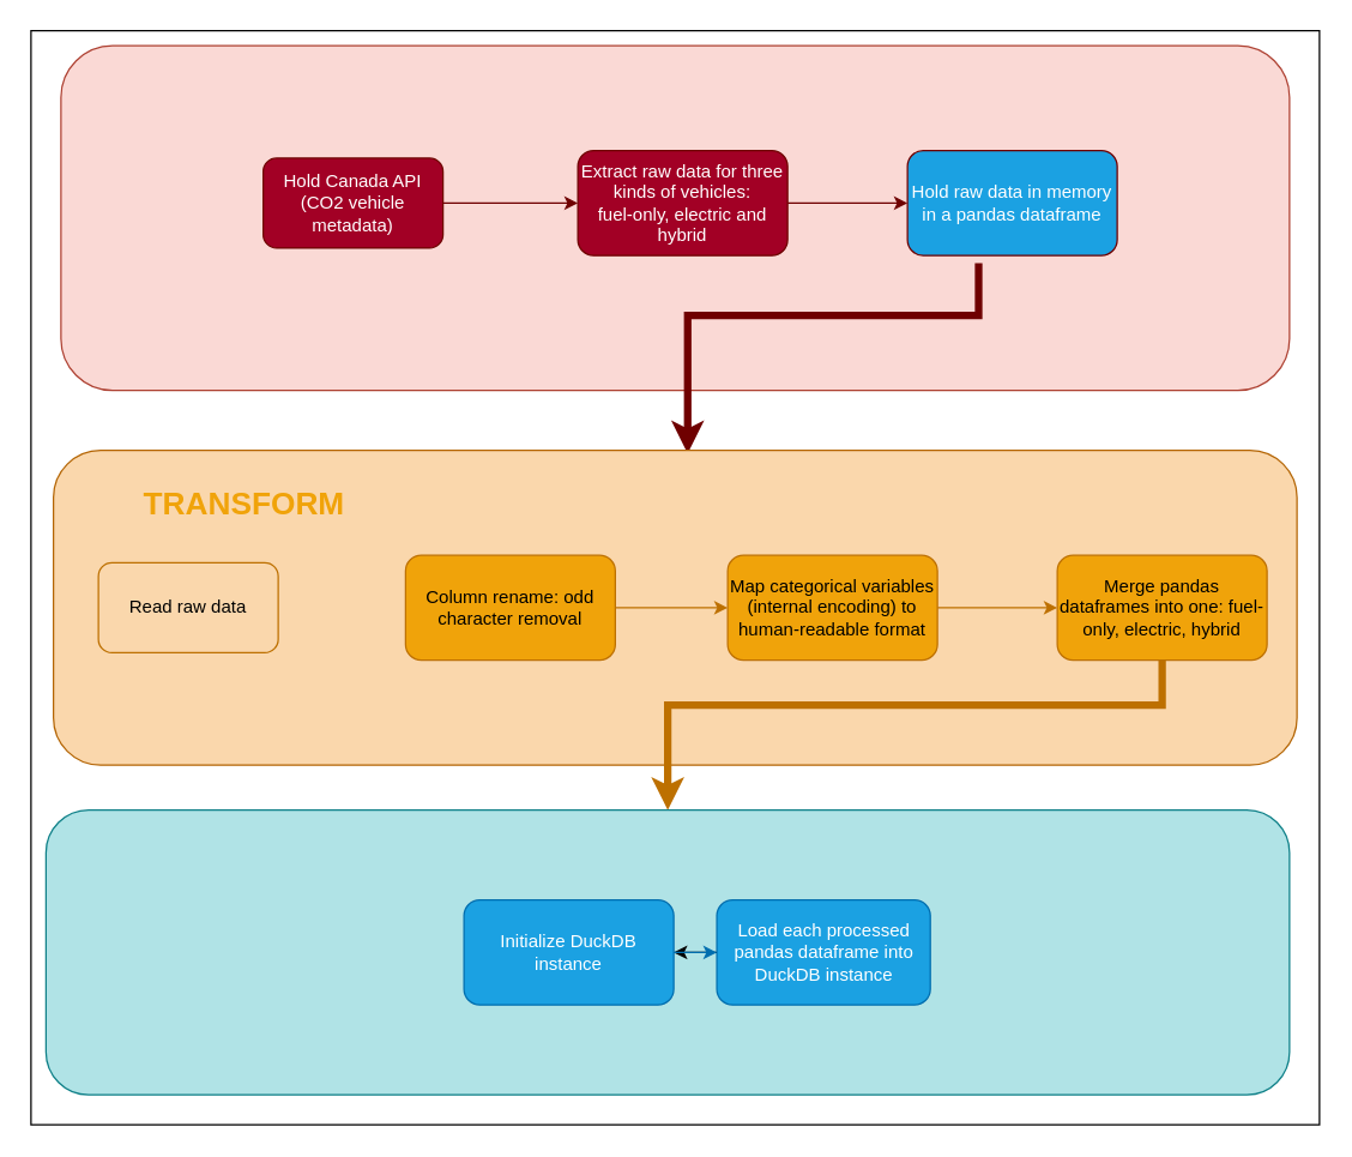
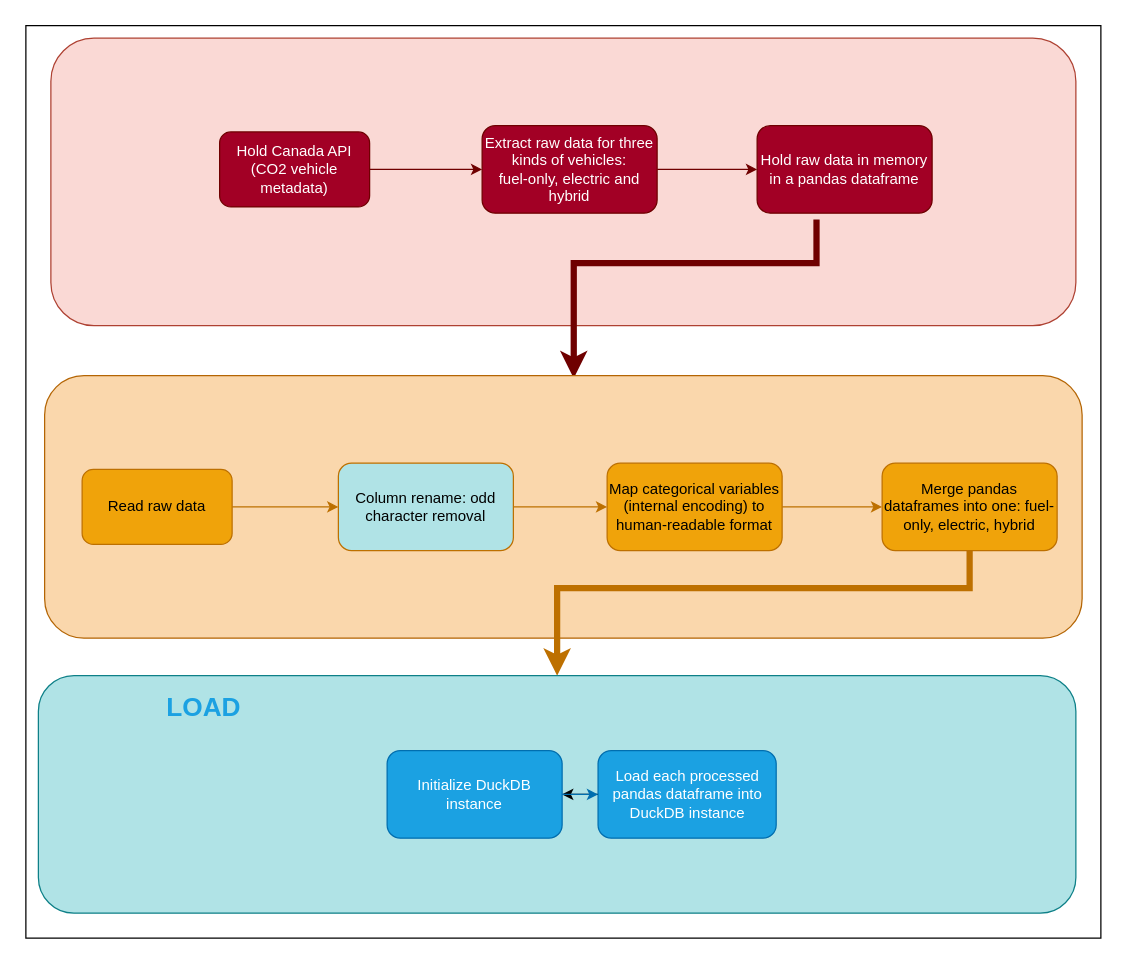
  <mxCell id="0" />
  <mxCell id="1" parent="0" />
  <mxCell id="2" value="" style="rounded=0;whiteSpace=wrap;html=1;fillColor=#FFFFFF;" parent="1" vertex="1"><mxGeometry width="860" height="730" as="geometry" x="20" y="20" /></mxCell>
  <mxCell id="3" value="" style="rounded=1;whiteSpace=wrap;html=1;fillColor=#fad9d5;strokeColor=#ae4132;" parent="1" vertex="1"><mxGeometry x="40" y="30" width="820" height="230" as="geometry" /></mxCell>
  <mxCell id="4" value="" style="edgeStyle=orthogonalEdgeStyle;rounded=0;orthogonalLoop=1;jettySize=auto;html=1;fillColor=#a20025;strokeColor=#6F0000;" parent="1" source="5" target="7" edge="1"><mxGeometry relative="1" as="geometry" /></mxCell>
  <mxCell id="5" value="Hold Canada API (CO2 vehicle metadata)" style="rounded=1;whiteSpace=wrap;html=1;fillColor=#a20025;fontColor=#ffffff;strokeColor=#6F0000;" parent="1" vertex="1"><mxGeometry x="175" y="105" width="120" height="60" as="geometry" /></mxCell>
  <mxCell id="6" value="" style="edgeStyle=orthogonalEdgeStyle;rounded=0;orthogonalLoop=1;jettySize=auto;html=1;fillColor=#a20025;strokeColor=#6F0000;" parent="1" source="7" target="9" edge="1"><mxGeometry relative="1" as="geometry" /></mxCell>
  <mxCell id="7" value="Extract raw data for three kinds of vehicles:&lt;br&gt;fuel-only, electric and hybrid" style="rounded=1;whiteSpace=wrap;html=1;fillColor=#a20025;fontColor=#ffffff;strokeColor=#6F0000;" parent="1" vertex="1"><mxGeometry x="385" y="100" width="140" height="70" as="geometry" /></mxCell>
  <mxCell id="8" value="" style="edgeStyle=orthogonalEdgeStyle;rounded=0;orthogonalLoop=1;jettySize=auto;html=1;fillColor=#a20025;strokeColor=#6F0000;strokeWidth=5;entryX=0.51;entryY=0.01;entryDx=0;entryDy=0;entryPerimeter=0;" parent="1" target="10" edge="1"><mxGeometry relative="1" as="geometry"><mxPoint x="652.5" y="175" as="sourcePoint" /><mxPoint x="480" y="310" as="targetPoint" /><Array as="points"><mxPoint x="653" y="210" /><mxPoint x="458" y="210" /></Array></mxGeometry></mxCell>
- <mxCell id="9" value="Hold raw data in memory in a pandas dataframe" style="rounded=1;whiteSpace=wrap;html=1;fillColor=#1ba1e2;fontColor=#ffffff;strokeColor=#6F0000;" parent="1" vertex="1"><mxGeometry x="605" y="100" width="140" height="70" as="geometry" /></mxCell>
+ <mxCell id="9" value="Hold raw data in memory in a pandas dataframe" style="rounded=1;whiteSpace=wrap;html=1;fillColor=#a20025;fontColor=#ffffff;strokeColor=#6F0000;" parent="1" vertex="1"><mxGeometry x="605" y="100" width="140" height="70" as="geometry" /></mxCell>
  <mxCell id="10" value="" style="whiteSpace=wrap;html=1;rounded=1;fillColor=#fad7ac;strokeColor=#b46504;" parent="1" vertex="1"><mxGeometry x="35" y="300" width="830" height="210" as="geometry" /></mxCell>
- <mxCell id="12" value="Read raw data" style="rounded=1;whiteSpace=wrap;html=1;fillColor=#fad7ac;fontColor=#000000;strokeColor=#BD7000;" parent="1" vertex="1"><mxGeometry x="65" y="375" width="120" height="60" as="geometry" /></mxCell>
+ <mxCell id="11" value="" style="edgeStyle=orthogonalEdgeStyle;rounded=0;orthogonalLoop=1;jettySize=auto;html=1;fillColor=#f0a30a;strokeColor=#BD7000;" parent="1" source="12" target="14" edge="1"><mxGeometry relative="1" as="geometry" /></mxCell>
+ <mxCell id="12" value="Read raw data" style="rounded=1;whiteSpace=wrap;html=1;fillColor=#f0a30a;fontColor=#000000;strokeColor=#BD7000;" parent="1" vertex="1"><mxGeometry x="65" y="375" width="120" height="60" as="geometry" /></mxCell>
  <mxCell id="13" value="" style="edgeStyle=orthogonalEdgeStyle;rounded=0;orthogonalLoop=1;jettySize=auto;html=1;fillColor=#f0a30a;strokeColor=#BD7000;" parent="1" source="14" target="17" edge="1"><mxGeometry relative="1" as="geometry" /></mxCell>
- <mxCell id="14" value="Column rename: odd character removal" style="rounded=1;whiteSpace=wrap;html=1;fillColor=#F0A30A;fontColor=#000000;strokeColor=#BD7000;" parent="1" vertex="1"><mxGeometry x="270" y="370" width="140" height="70" as="geometry" /></mxCell>
+ <mxCell id="14" value="Column rename: odd character removal" style="rounded=1;whiteSpace=wrap;html=1;fillColor=#b0e3e6;fontColor=#000000;strokeColor=#BD7000;" parent="1" vertex="1"><mxGeometry x="270" y="370" width="140" height="70" as="geometry" /></mxCell>
  <mxCell id="15" value="" style="edgeStyle=orthogonalEdgeStyle;rounded=0;orthogonalLoop=1;jettySize=auto;html=1;exitX=0.5;exitY=1;exitDx=0;exitDy=0;fillColor=#f0a30a;strokeColor=#BD7000;strokeWidth=5;entryX=0.5;entryY=0;entryDx=0;entryDy=0;" parent="1" source="23" target="18" edge="1"><mxGeometry relative="1" as="geometry"><mxPoint x="655" y="460" as="sourcePoint" /><mxPoint x="480" y="590" as="targetPoint" /><Array as="points"><mxPoint x="775" y="470" /><mxPoint x="445" y="470" /></Array></mxGeometry></mxCell>
  <mxCell id="16" value="" style="edgeStyle=orthogonalEdgeStyle;rounded=0;orthogonalLoop=1;jettySize=auto;html=1;fillColor=#f0a30a;strokeColor=#BD7000;" parent="1" source="17" target="23" edge="1"><mxGeometry relative="1" as="geometry" /></mxCell>
  <mxCell id="17" value="Map categorical variables (internal encoding) to human-readable format" style="rounded=1;whiteSpace=wrap;html=1;fillColor=#f0a30a;fontColor=#000000;strokeColor=#BD7000;" parent="1" vertex="1"><mxGeometry x="485" y="370" width="140" height="70" as="geometry" /></mxCell>
  <mxCell id="18" value="" style="whiteSpace=wrap;html=1;rounded=1;fillColor=#b0e3e6;strokeColor=#0e8088;" parent="1" vertex="1"><mxGeometry x="30" y="540" width="830" height="190" as="geometry" /></mxCell>
  <mxCell id="19" value="" style="edgeStyle=orthogonalEdgeStyle;rounded=0;orthogonalLoop=1;jettySize=auto;html=1;" edge="1" parent="1" source="20" target="22"><mxGeometry relative="1" as="geometry" /></mxCell>
  <mxCell id="20" value="Load each processed pandas dataframe into DuckDB instance" style="rounded=1;whiteSpace=wrap;html=1;fillColor=#1BA1E2;fontColor=#ffffff;strokeColor=#006EAF;" parent="1" vertex="1"><mxGeometry x="477.75" y="600" width="142.5" height="70" as="geometry" /></mxCell>
  <mxCell id="21" style="edgeStyle=orthogonalEdgeStyle;rounded=0;orthogonalLoop=1;jettySize=auto;html=1;entryX=0;entryY=0.5;entryDx=0;entryDy=0;fillColor=#1ba1e2;strokeColor=#006EAF;" edge="1" parent="1" source="22" target="20"><mxGeometry relative="1" as="geometry" /></mxCell>
  <mxCell id="22" value="Initialize DuckDB instance" style="rounded=1;whiteSpace=wrap;html=1;fillColor=#1ba1e2;fontColor=#ffffff;strokeColor=#006EAF;" parent="1" vertex="1"><mxGeometry x="309" y="600" width="140" height="70" as="geometry" /></mxCell>
  <mxCell id="23" value="Merge pandas dataframes into one: fuel-only, electric, hybrid" style="rounded=1;whiteSpace=wrap;html=1;fillColor=#f0a30a;fontColor=#000000;strokeColor=#BD7000;" parent="1" vertex="1"><mxGeometry x="705" y="370" width="140" height="70" as="geometry" /></mxCell>
- <mxCell id="24" value="&lt;font color=&quot;#f0a30a&quot; style=&quot;font-size: 21px;&quot;&gt;&lt;b style=&quot;&quot;&gt;TRANSFORM&lt;/b&gt;&lt;/font&gt;" style="text;html=1;strokeColor=none;fillColor=none;align=center;verticalAlign=middle;whiteSpace=wrap;rounded=0;" parent="1" vertex="1"><mxGeometry x="50" y="320" width="225" height="30" as="geometry" /></mxCell>
+ <mxCell id="25" value="&lt;font color=&quot;#1ba1e2&quot; style=&quot;font-size: 21px;&quot;&gt;&lt;b style=&quot;&quot;&gt;LOAD&lt;/b&gt;&lt;/font&gt;" style="text;html=1;strokeColor=none;fillColor=none;align=center;verticalAlign=middle;whiteSpace=wrap;rounded=0;" parent="1" vertex="1"><mxGeometry x="50" y="550" width="225" height="30" as="geometry" /></mxCell>
